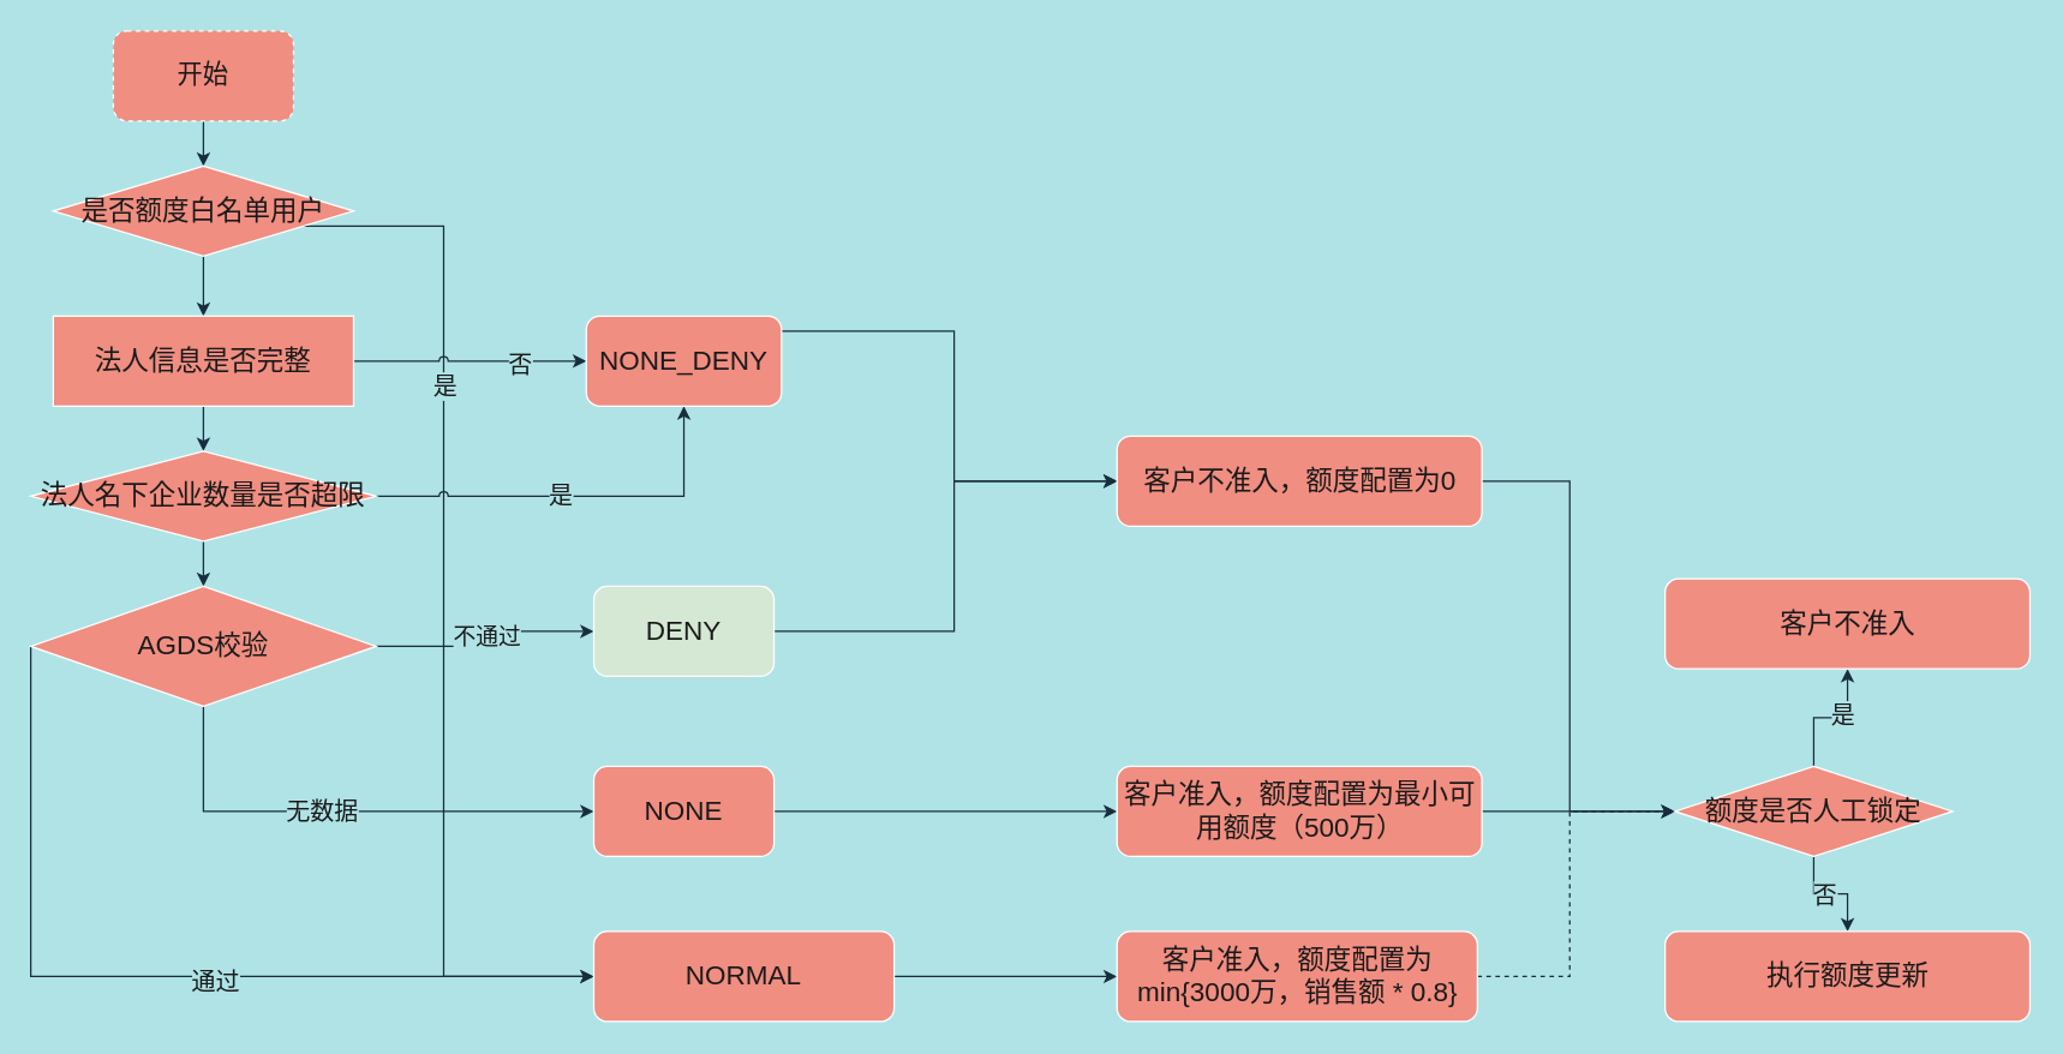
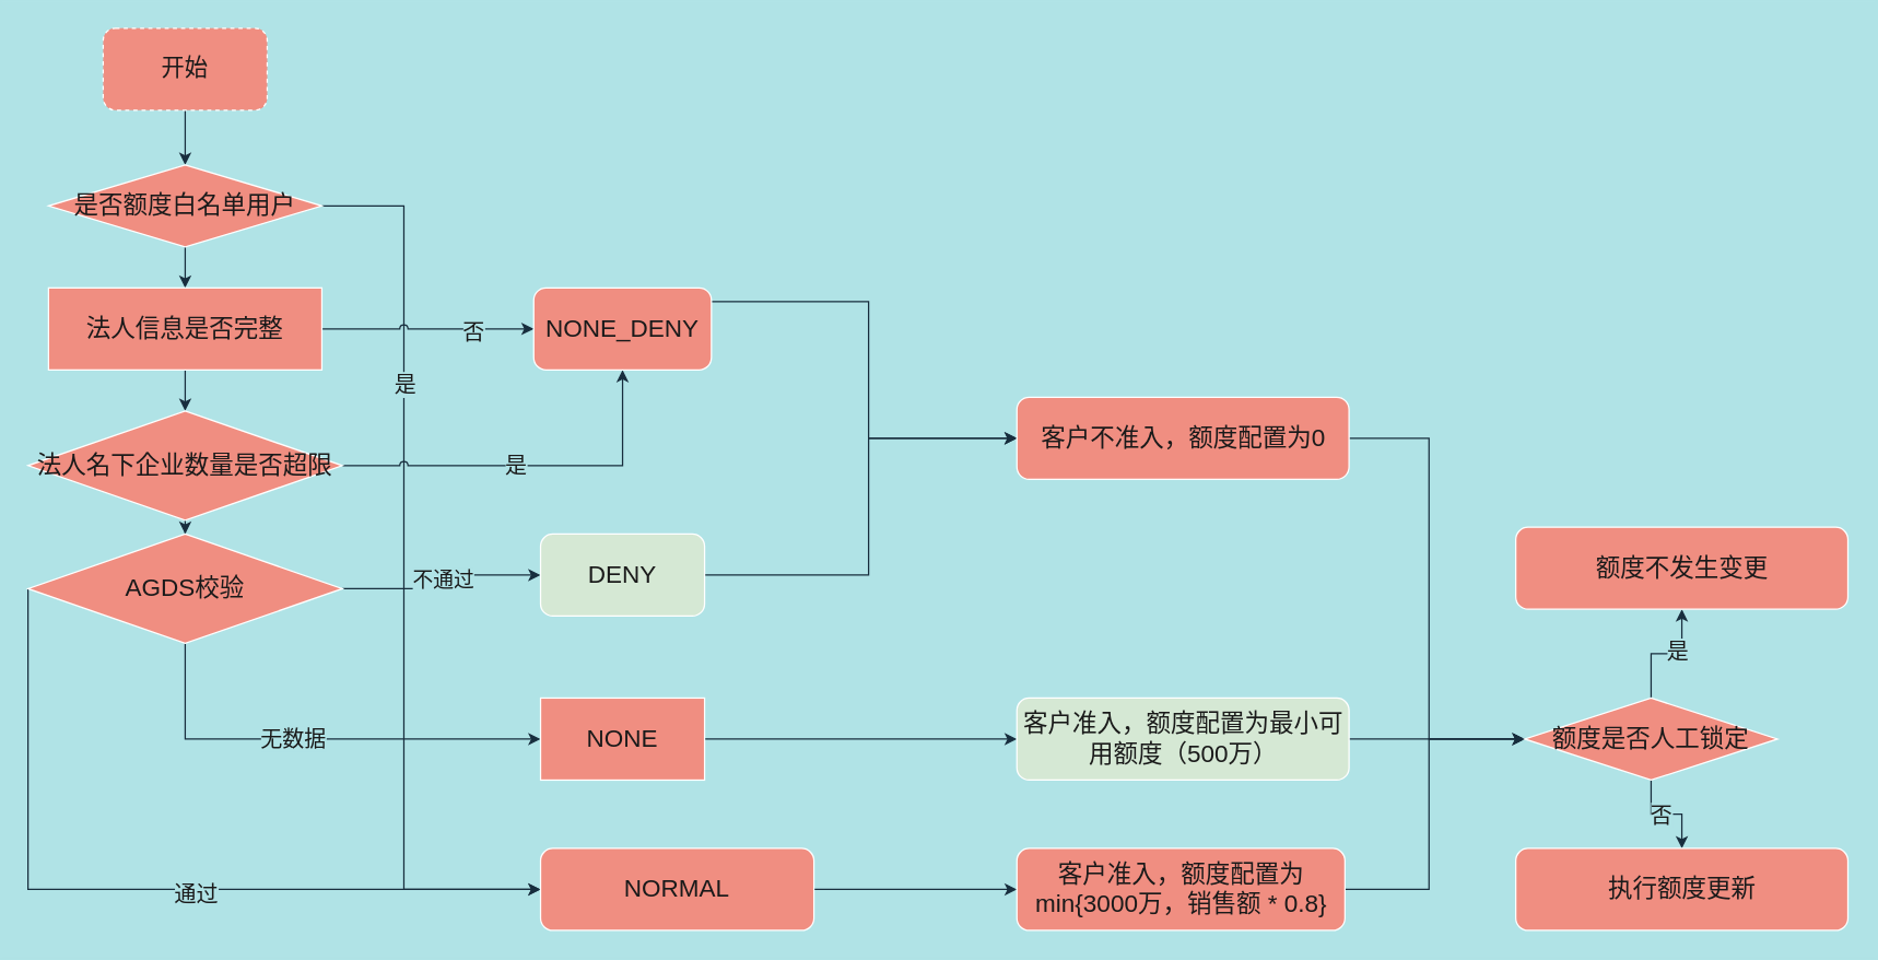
  <mxCell id="0" />
  <mxCell id="1" parent="0" />
  <mxCell id="2" value="" style="edgeStyle=orthogonalEdgeStyle;rounded=0;orthogonalLoop=1;jettySize=auto;html=1;labelBackgroundColor=#B0E3E6;strokeColor=#182E3E;fontColor=#1A1A1A;" edge="1" parent="1" source="3" target="7"><mxGeometry relative="1" as="geometry" /></mxCell>
  <mxCell id="3" value="&lt;font style=&quot;font-size: 17px&quot;&gt;开始&lt;/font&gt;" style="rounded=1;whiteSpace=wrap;html=1;fillColor=#F08E81;strokeColor=#FFFFFF;fontColor=#1A1A1A;dashed=1;" vertex="1" parent="1"><mxGeometry x="75" y="20" width="120" height="60" as="geometry" /></mxCell>
  <mxCell id="4" value="" style="edgeStyle=orthogonalEdgeStyle;rounded=0;orthogonalLoop=1;jettySize=auto;html=1;labelBackgroundColor=#B0E3E6;strokeColor=#182E3E;fontColor=#1A1A1A;" edge="1" parent="1" source="7" target="11"><mxGeometry relative="1" as="geometry" /></mxCell>
  <mxCell id="5" style="edgeStyle=orthogonalEdgeStyle;rounded=0;orthogonalLoop=1;jettySize=auto;html=1;entryX=0;entryY=0.5;entryDx=0;entryDy=0;jumpStyle=arc;labelBackgroundColor=#B0E3E6;strokeColor=#182E3E;fontColor=#1A1A1A;" edge="1" parent="1" source="7" target="26"><mxGeometry relative="1" as="geometry"><Array as="points"><mxPoint x="295" y="150" /><mxPoint x="295" y="650" /></Array></mxGeometry></mxCell>
  <mxCell id="6" value="&lt;font style=&quot;font-size: 16px&quot;&gt;是&lt;/font&gt;" style="edgeLabel;html=1;align=center;verticalAlign=middle;resizable=0;points=[];labelBackgroundColor=#B0E3E6;fontColor=#1A1A1A;" vertex="1" connectable="0" parent="5"><mxGeometry x="-0.424" relative="1" as="geometry"><mxPoint as="offset" /></mxGeometry></mxCell>
- <mxCell id="7" value="&lt;font style=&quot;font-size: 18px&quot;&gt;是否额度白名单用户&lt;/font&gt;" style="rhombus;whiteSpace=wrap;html=1;fillColor=#F08E81;strokeColor=#FFFFFF;fontColor=#1A1A1A;" vertex="1" parent="1"><mxGeometry x="35" y="110" width="200" height="60" as="geometry" /></mxCell>
+ <mxCell id="7" value="&lt;font style=&quot;font-size: 18px&quot;&gt;是否额度白名单用户&lt;/font&gt;" style="rhombus;whiteSpace=wrap;html=1;fillColor=#F08E81;strokeColor=#FFFFFF;fontColor=#1A1A1A;" vertex="1" parent="1"><mxGeometry x="35" y="120" width="200" height="60" as="geometry" /></mxCell>
  <mxCell id="8" value="" style="edgeStyle=orthogonalEdgeStyle;rounded=0;orthogonalLoop=1;jettySize=auto;html=1;labelBackgroundColor=#B0E3E6;strokeColor=#182E3E;fontColor=#1A1A1A;" edge="1" parent="1" source="11" target="15"><mxGeometry relative="1" as="geometry" /></mxCell>
  <mxCell id="9" style="edgeStyle=orthogonalEdgeStyle;rounded=0;jumpStyle=arc;orthogonalLoop=1;jettySize=auto;html=1;entryX=0;entryY=0.5;entryDx=0;entryDy=0;labelBackgroundColor=#B0E3E6;strokeColor=#182E3E;fontColor=#1A1A1A;" edge="1" parent="1" source="11" target="30"><mxGeometry relative="1" as="geometry" /></mxCell>
  <mxCell id="10" value="&lt;font style=&quot;font-size: 16px&quot;&gt;否&lt;/font&gt;" style="edgeLabel;html=1;align=center;verticalAlign=middle;resizable=0;points=[];labelBackgroundColor=#B0E3E6;fontColor=#1A1A1A;" vertex="1" connectable="0" parent="9"><mxGeometry x="0.422" y="-2" relative="1" as="geometry"><mxPoint as="offset" /></mxGeometry></mxCell>
  <mxCell id="11" value="&lt;font style=&quot;font-size: 18px&quot;&gt;法人信息是否完整&lt;/font&gt;" style="whiteSpace=wrap;html=1;fillColor=#F08E81;strokeColor=#FFFFFF;fontColor=#1A1A1A;rounded=0;" vertex="1" parent="1"><mxGeometry x="35" y="210" width="200" height="60" as="geometry" /></mxCell>
  <mxCell id="12" value="" style="edgeStyle=orthogonalEdgeStyle;rounded=0;orthogonalLoop=1;jettySize=auto;html=1;labelBackgroundColor=#B0E3E6;strokeColor=#182E3E;fontColor=#1A1A1A;" edge="1" parent="1" source="15" target="22"><mxGeometry relative="1" as="geometry" /></mxCell>
  <mxCell id="13" style="edgeStyle=orthogonalEdgeStyle;rounded=0;jumpStyle=arc;orthogonalLoop=1;jettySize=auto;html=1;entryX=0.5;entryY=1;entryDx=0;entryDy=0;labelBackgroundColor=#B0E3E6;strokeColor=#182E3E;fontColor=#1A1A1A;" edge="1" parent="1" source="15" target="30"><mxGeometry relative="1" as="geometry" /></mxCell>
  <mxCell id="14" value="&lt;font style=&quot;font-size: 16px&quot;&gt;是&lt;/font&gt;" style="edgeLabel;html=1;align=center;verticalAlign=middle;resizable=0;points=[];labelBackgroundColor=#B0E3E6;fontColor=#1A1A1A;" vertex="1" connectable="0" parent="13"><mxGeometry x="-0.081" y="1" relative="1" as="geometry"><mxPoint as="offset" /></mxGeometry></mxCell>
- <mxCell id="15" value="&lt;font style=&quot;font-size: 18px&quot;&gt;法人名下企业数量是否超限&lt;/font&gt;" style="rhombus;whiteSpace=wrap;html=1;fillColor=#F08E81;strokeColor=#FFFFFF;fontColor=#1A1A1A;" vertex="1" parent="1"><mxGeometry x="20" y="300" width="230" height="60" as="geometry" /></mxCell>
+ <mxCell id="15" value="&lt;font style=&quot;font-size: 18px&quot;&gt;法人名下企业数量是否超限&lt;/font&gt;" style="rhombus;whiteSpace=wrap;html=1;fillColor=#F08E81;strokeColor=#FFFFFF;fontColor=#1A1A1A;" vertex="1" parent="1"><mxGeometry x="20" y="300" width="230" height="80" as="geometry" /></mxCell>
  <mxCell id="16" style="edgeStyle=orthogonalEdgeStyle;rounded=0;orthogonalLoop=1;jettySize=auto;html=1;labelBackgroundColor=#B0E3E6;strokeColor=#182E3E;fontColor=#1A1A1A;" edge="1" parent="1" source="22" target="24"><mxGeometry relative="1" as="geometry" /></mxCell>
  <mxCell id="17" value="&lt;font style=&quot;font-size: 15px&quot;&gt;不通过&lt;/font&gt;" style="edgeLabel;html=1;align=center;verticalAlign=middle;resizable=0;points=[];labelBackgroundColor=#B0E3E6;fontColor=#1A1A1A;" vertex="1" connectable="0" parent="16"><mxGeometry x="0.035" y="-1" relative="1" as="geometry"><mxPoint as="offset" /></mxGeometry></mxCell>
  <mxCell id="18" style="edgeStyle=orthogonalEdgeStyle;rounded=0;orthogonalLoop=1;jettySize=auto;html=1;entryX=0;entryY=0.5;entryDx=0;entryDy=0;labelBackgroundColor=#B0E3E6;strokeColor=#182E3E;fontColor=#1A1A1A;" edge="1" parent="1" source="22" target="28"><mxGeometry relative="1" as="geometry"><Array as="points"><mxPoint x="135" y="540" /></Array></mxGeometry></mxCell>
  <mxCell id="19" value="&lt;font style=&quot;font-size: 16px&quot;&gt;无数据&lt;/font&gt;" style="edgeLabel;html=1;align=center;verticalAlign=middle;resizable=0;points=[];labelBackgroundColor=#B0E3E6;fontColor=#1A1A1A;" vertex="1" connectable="0" parent="18"><mxGeometry x="-0.103" y="1" relative="1" as="geometry"><mxPoint as="offset" /></mxGeometry></mxCell>
  <mxCell id="20" style="edgeStyle=orthogonalEdgeStyle;rounded=0;orthogonalLoop=1;jettySize=auto;html=1;entryX=0;entryY=0.5;entryDx=0;entryDy=0;exitX=0;exitY=0.5;exitDx=0;exitDy=0;labelBackgroundColor=#B0E3E6;strokeColor=#182E3E;fontColor=#1A1A1A;" edge="1" parent="1" source="22" target="26"><mxGeometry relative="1" as="geometry"><mxPoint x="15" y="420" as="sourcePoint" /><Array as="points"><mxPoint x="20" y="650" /></Array></mxGeometry></mxCell>
  <mxCell id="21" value="&lt;font style=&quot;font-size: 16px&quot;&gt;通过&lt;/font&gt;" style="edgeLabel;html=1;align=center;verticalAlign=middle;resizable=0;points=[];labelBackgroundColor=#B0E3E6;fontColor=#1A1A1A;" vertex="1" connectable="0" parent="20"><mxGeometry x="0.15" y="-3" relative="1" as="geometry"><mxPoint as="offset" /></mxGeometry></mxCell>
  <mxCell id="22" value="&lt;font style=&quot;font-size: 18px&quot;&gt;AGDS校验&lt;/font&gt;" style="rhombus;whiteSpace=wrap;html=1;fillColor=#F08E81;strokeColor=#FFFFFF;fontColor=#1A1A1A;" vertex="1" parent="1"><mxGeometry x="20" y="390" width="230" height="80" as="geometry" /></mxCell>
  <mxCell id="23" style="edgeStyle=orthogonalEdgeStyle;rounded=0;jumpStyle=arc;orthogonalLoop=1;jettySize=auto;html=1;entryX=0;entryY=0.5;entryDx=0;entryDy=0;labelBackgroundColor=#B0E3E6;strokeColor=#182E3E;fontColor=#1A1A1A;" edge="1" parent="1" source="24" target="32"><mxGeometry relative="1" as="geometry"><Array as="points"><mxPoint x="635" y="420" /><mxPoint x="635" y="320" /></Array></mxGeometry></mxCell>
  <mxCell id="24" value="&lt;font style=&quot;font-size: 18px&quot;&gt;DENY&lt;/font&gt;" style="rounded=1;whiteSpace=wrap;html=1;fillColor=#d5e8d4;strokeColor=#FFFFFF;fontColor=#1A1A1A;" vertex="1" parent="1"><mxGeometry x="395" y="390" width="120" height="60" as="geometry" /></mxCell>
  <mxCell id="25" style="edgeStyle=orthogonalEdgeStyle;rounded=0;jumpStyle=arc;orthogonalLoop=1;jettySize=auto;html=1;labelBackgroundColor=#B0E3E6;strokeColor=#182E3E;fontColor=#1A1A1A;" edge="1" parent="1" source="26" target="36"><mxGeometry relative="1" as="geometry" /></mxCell>
  <mxCell id="26" value="&lt;font style=&quot;font-size: 18px&quot;&gt;NORMAL&lt;/font&gt;" style="rounded=1;whiteSpace=wrap;html=1;fillColor=#F08E81;strokeColor=#FFFFFF;fontColor=#1A1A1A;" vertex="1" parent="1"><mxGeometry x="395" y="620" width="200" height="60" as="geometry" /></mxCell>
  <mxCell id="27" style="edgeStyle=orthogonalEdgeStyle;rounded=0;jumpStyle=arc;orthogonalLoop=1;jettySize=auto;html=1;entryX=0;entryY=0.5;entryDx=0;entryDy=0;labelBackgroundColor=#B0E3E6;strokeColor=#182E3E;fontColor=#1A1A1A;" edge="1" parent="1" source="28" target="34"><mxGeometry relative="1" as="geometry" /></mxCell>
- <mxCell id="28" value="&lt;font style=&quot;font-size: 18px&quot;&gt;NONE&lt;/font&gt;" style="rounded=1;whiteSpace=wrap;html=1;fillColor=#F08E81;strokeColor=#FFFFFF;fontColor=#1A1A1A;" vertex="1" parent="1"><mxGeometry x="395" y="510" width="120" height="60" as="geometry" /></mxCell>
+ <mxCell id="28" value="&lt;font style=&quot;font-size: 18px&quot;&gt;NONE&lt;/font&gt;" style="whiteSpace=wrap;html=1;fillColor=#F08E81;strokeColor=#FFFFFF;fontColor=#1A1A1A;rounded=0;" vertex="1" parent="1"><mxGeometry x="395" y="510" width="120" height="60" as="geometry" /></mxCell>
  <mxCell id="29" style="edgeStyle=orthogonalEdgeStyle;rounded=0;jumpStyle=arc;orthogonalLoop=1;jettySize=auto;html=1;entryX=0;entryY=0.5;entryDx=0;entryDy=0;labelBackgroundColor=#B0E3E6;strokeColor=#182E3E;fontColor=#1A1A1A;" edge="1" parent="1" source="30" target="32"><mxGeometry relative="1" as="geometry"><Array as="points"><mxPoint x="635" y="220" /><mxPoint x="635" y="320" /></Array></mxGeometry></mxCell>
  <mxCell id="30" value="&lt;span style=&quot;font-size: 18px&quot;&gt;NONE_DENY&lt;/span&gt;" style="rounded=1;whiteSpace=wrap;html=1;fillColor=#F08E81;strokeColor=#FFFFFF;fontColor=#1A1A1A;" vertex="1" parent="1"><mxGeometry x="390" y="210" width="130" height="60" as="geometry" /></mxCell>
  <mxCell id="31" style="edgeStyle=orthogonalEdgeStyle;rounded=0;jumpStyle=arc;orthogonalLoop=1;jettySize=auto;html=1;entryX=0;entryY=0.5;entryDx=0;entryDy=0;labelBackgroundColor=#B0E3E6;strokeColor=#182E3E;fontColor=#1A1A1A;" edge="1" parent="1" source="32" target="41"><mxGeometry relative="1" as="geometry"><mxPoint x="1115" y="550" as="targetPoint" /><Array as="points"><mxPoint x="1045" y="320" /><mxPoint x="1045" y="540" /></Array></mxGeometry></mxCell>
  <mxCell id="32" value="&lt;span style=&quot;font-size: 18px&quot;&gt;客户不准入，额度配置为0&lt;/span&gt;" style="rounded=1;whiteSpace=wrap;html=1;fillColor=#F08E81;strokeColor=#FFFFFF;fontColor=#1A1A1A;" vertex="1" parent="1"><mxGeometry x="743.5" y="290" width="243" height="60" as="geometry" /></mxCell>
  <mxCell id="33" style="edgeStyle=orthogonalEdgeStyle;rounded=0;jumpStyle=arc;orthogonalLoop=1;jettySize=auto;html=1;entryX=0;entryY=0.5;entryDx=0;entryDy=0;labelBackgroundColor=#B0E3E6;strokeColor=#182E3E;fontColor=#1A1A1A;" edge="1" parent="1" source="34" target="41"><mxGeometry relative="1" as="geometry" /></mxCell>
- <mxCell id="34" value="&lt;span style=&quot;font-size: 18px&quot;&gt;客户准入，额度配置为最小可用额度（500万）&lt;/span&gt;" style="rounded=1;whiteSpace=wrap;html=1;fillColor=#F08E81;strokeColor=#FFFFFF;fontColor=#1A1A1A;" vertex="1" parent="1"><mxGeometry x="743.5" y="510" width="243" height="60" as="geometry" /></mxCell>
- <mxCell id="35" style="edgeStyle=orthogonalEdgeStyle;rounded=0;jumpStyle=arc;orthogonalLoop=1;jettySize=auto;html=1;entryX=0;entryY=0.5;entryDx=0;entryDy=0;labelBackgroundColor=#B0E3E6;strokeColor=#182E3E;fontColor=#1A1A1A;dashed=1;" edge="1" parent="1" source="36" target="41"><mxGeometry relative="1" as="geometry"><Array as="points"><mxPoint x="1045" y="650" /><mxPoint x="1045" y="540" /></Array></mxGeometry></mxCell>
+ <mxCell id="34" value="&lt;span style=&quot;font-size: 18px&quot;&gt;客户准入，额度配置为最小可用额度（500万）&lt;/span&gt;" style="rounded=1;whiteSpace=wrap;html=1;fillColor=#d5e8d4;strokeColor=#FFFFFF;fontColor=#1A1A1A;" vertex="1" parent="1"><mxGeometry x="743.5" y="510" width="243" height="60" as="geometry" /></mxCell>
+ <mxCell id="35" style="edgeStyle=orthogonalEdgeStyle;rounded=0;jumpStyle=arc;orthogonalLoop=1;jettySize=auto;html=1;entryX=0;entryY=0.5;entryDx=0;entryDy=0;labelBackgroundColor=#B0E3E6;strokeColor=#182E3E;fontColor=#1A1A1A;" edge="1" parent="1" source="36" target="41"><mxGeometry relative="1" as="geometry"><Array as="points"><mxPoint x="1045" y="650" /><mxPoint x="1045" y="540" /></Array></mxGeometry></mxCell>
  <mxCell id="36" value="&lt;span style=&quot;font-size: 18px&quot;&gt;客户准入，额度配置为min{3000万，销售额 * 0.8}&lt;/span&gt;" style="rounded=1;whiteSpace=wrap;html=1;fillColor=#F08E81;strokeColor=#FFFFFF;fontColor=#1A1A1A;" vertex="1" parent="1"><mxGeometry x="743.5" y="620" width="240" height="60" as="geometry" /></mxCell>
  <mxCell id="37" value="" style="edgeStyle=orthogonalEdgeStyle;rounded=0;jumpStyle=arc;orthogonalLoop=1;jettySize=auto;html=1;labelBackgroundColor=#B0E3E6;strokeColor=#182E3E;fontColor=#1A1A1A;" edge="1" parent="1" source="41" target="43"><mxGeometry relative="1" as="geometry" /></mxCell>
  <mxCell id="38" value="&lt;font style=&quot;font-size: 16px&quot;&gt;是&lt;/font&gt;" style="edgeLabel;html=1;align=center;verticalAlign=middle;resizable=0;points=[];labelBackgroundColor=#B0E3E6;fontColor=#1A1A1A;" vertex="1" connectable="0" parent="37"><mxGeometry x="0.164" y="2" relative="1" as="geometry"><mxPoint as="offset" /></mxGeometry></mxCell>
  <mxCell id="39" value="" style="edgeStyle=orthogonalEdgeStyle;rounded=0;jumpStyle=arc;orthogonalLoop=1;jettySize=auto;html=1;labelBackgroundColor=#B0E3E6;strokeColor=#182E3E;fontColor=#1A1A1A;" edge="1" parent="1" source="41" target="42"><mxGeometry relative="1" as="geometry" /></mxCell>
  <mxCell id="40" value="&lt;font style=&quot;font-size: 16px&quot;&gt;否&lt;/font&gt;" style="edgeLabel;html=1;align=center;verticalAlign=middle;resizable=0;points=[];labelBackgroundColor=#B0E3E6;fontColor=#1A1A1A;" vertex="1" connectable="0" parent="39"><mxGeometry x="-0.113" relative="1" as="geometry"><mxPoint as="offset" /></mxGeometry></mxCell>
  <mxCell id="41" value="&lt;font style=&quot;font-size: 18px&quot;&gt;额度是否人工锁定&lt;/font&gt;" style="rhombus;whiteSpace=wrap;html=1;fillColor=#F08E81;strokeColor=#FFFFFF;fontColor=#1A1A1A;" vertex="1" parent="1"><mxGeometry x="1115" y="510" width="185" height="60" as="geometry" /></mxCell>
  <mxCell id="42" value="&lt;span style=&quot;font-size: 18px&quot;&gt;执行额度更新&lt;/span&gt;" style="rounded=1;whiteSpace=wrap;html=1;fillColor=#F08E81;strokeColor=#FFFFFF;fontColor=#1A1A1A;" vertex="1" parent="1"><mxGeometry x="1108.5" y="620" width="243" height="60" as="geometry" /></mxCell>
- <mxCell id="43" value="&lt;span style=&quot;font-size: 18px&quot;&gt;客户不准入&lt;/span&gt;" style="rounded=1;whiteSpace=wrap;html=1;fillColor=#F08E81;strokeColor=#FFFFFF;fontColor=#1A1A1A;" vertex="1" parent="1"><mxGeometry x="1108.5" y="385" width="243" height="60" as="geometry" /></mxCell>
+ <mxCell id="43" value="&lt;span style=&quot;font-size: 18px&quot;&gt;额度不发生变更&lt;/span&gt;" style="rounded=1;whiteSpace=wrap;html=1;fillColor=#F08E81;strokeColor=#FFFFFF;fontColor=#1A1A1A;" vertex="1" parent="1"><mxGeometry x="1108.5" y="385" width="243" height="60" as="geometry" /></mxCell>
